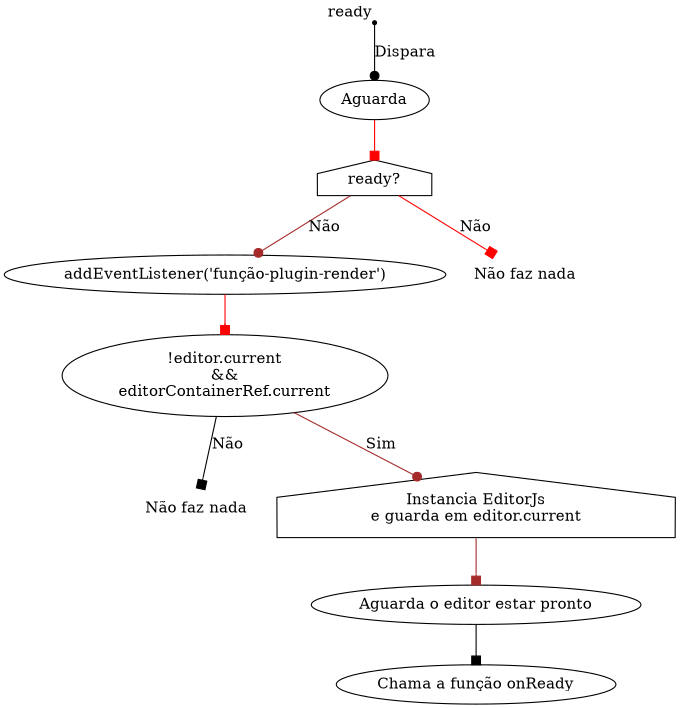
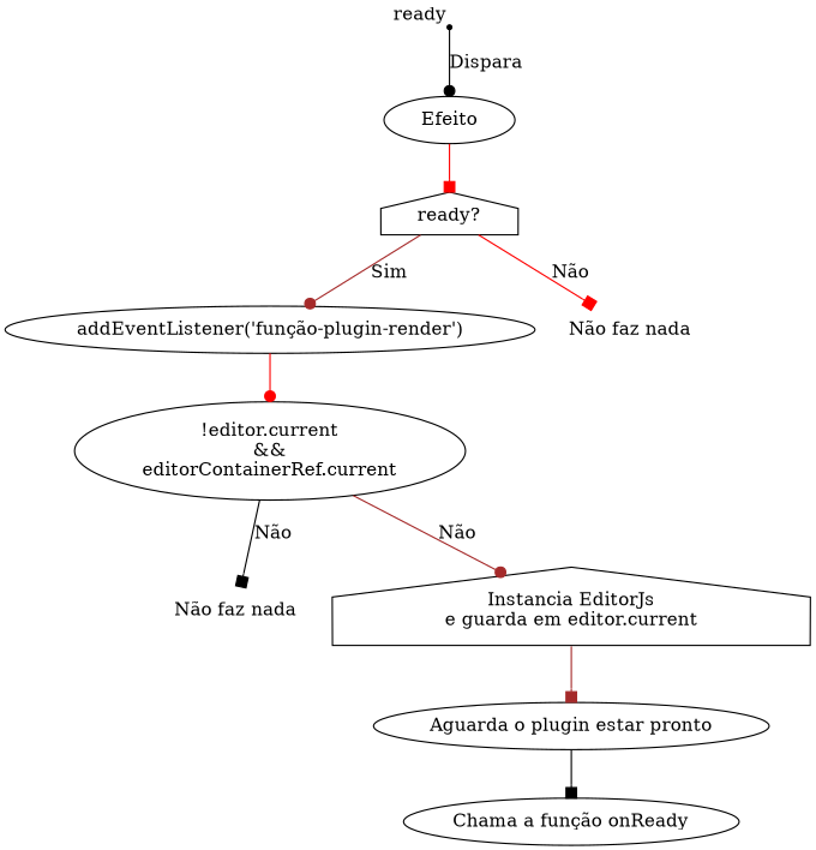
  digraph {
    rankdir=TB
    node [shape=ellipse]
    edge [arrowhead=box color=black]
    ready [shape=point xlabel=ready]
-   n2 [label=Aguarda]
+   n2 [label=Efeito]
    n3 [label="ready?" shape=house]
    n4 [label="addEventListener('função-plugin-render')"]
    n5 [label="Não faz nada" shape=none]
    n6 [label="!editor.current\n&&\neditorContainerRef.current"]
    n7 [label="Não faz nada" shape=none]
    n8 [label="Instancia EditorJs\ne guarda em editor.current" shape=house]
-   n9 [label="Aguarda o editor estar pronto"]
+   n9 [label="Aguarda o plugin estar pronto"]
    n10 [label="Chama a função onReady"]
    ready -> n2 [arrowhead=dot label=Dispara]
    n2 -> n3 [color=red]
-   n3 -> n4 [arrowhead=dot color=brown label="Não"]
+   n3 -> n4 [arrowhead=dot color=brown label=Sim]
    n3 -> n5 [color=red label="Não"]
-   n4 -> n6 [color=red]
+   n4 -> n6 [arrowhead=dot color=red]
    n6 -> n7 [label="Não"]
-   n6 -> n8 [arrowhead=dot color=brown label=Sim]
+   n6 -> n8 [arrowhead=dot color=brown label="Não"]
    n8 -> n9 [color=brown]
    n9 -> n10
  }
